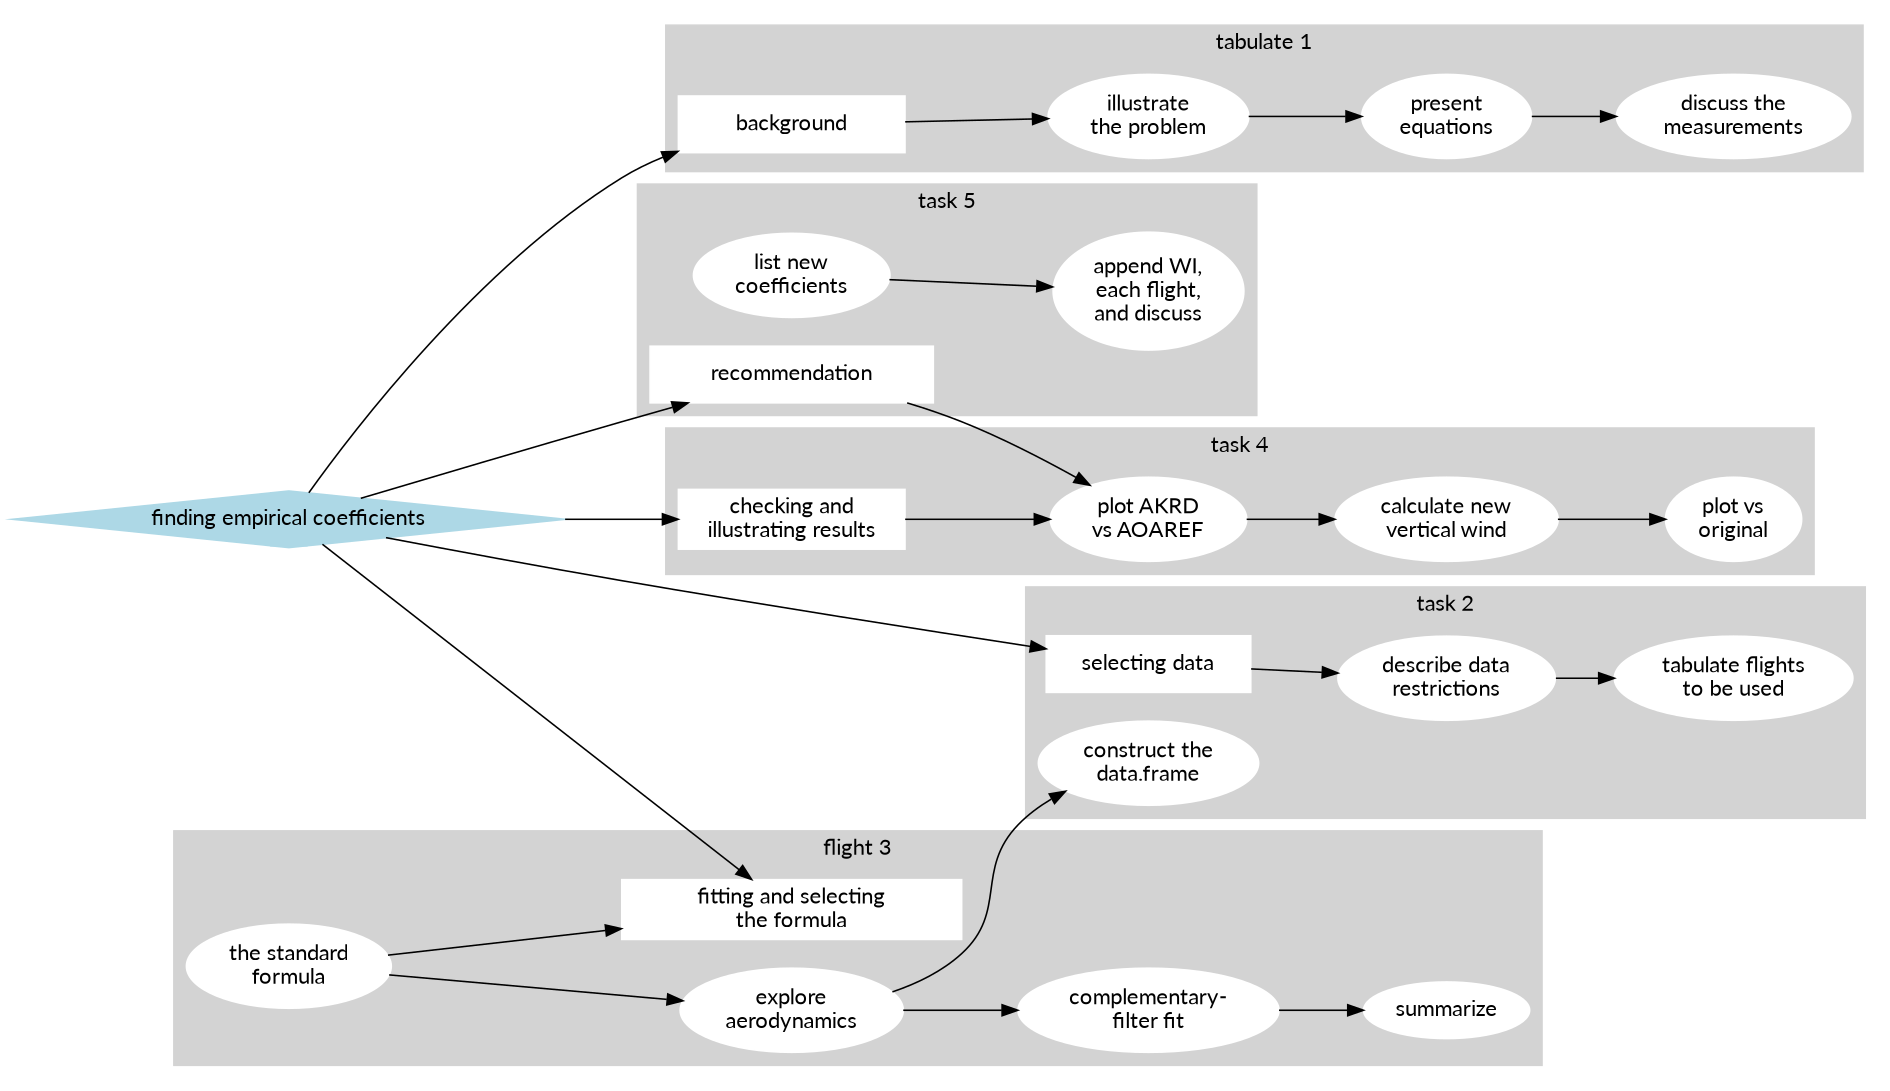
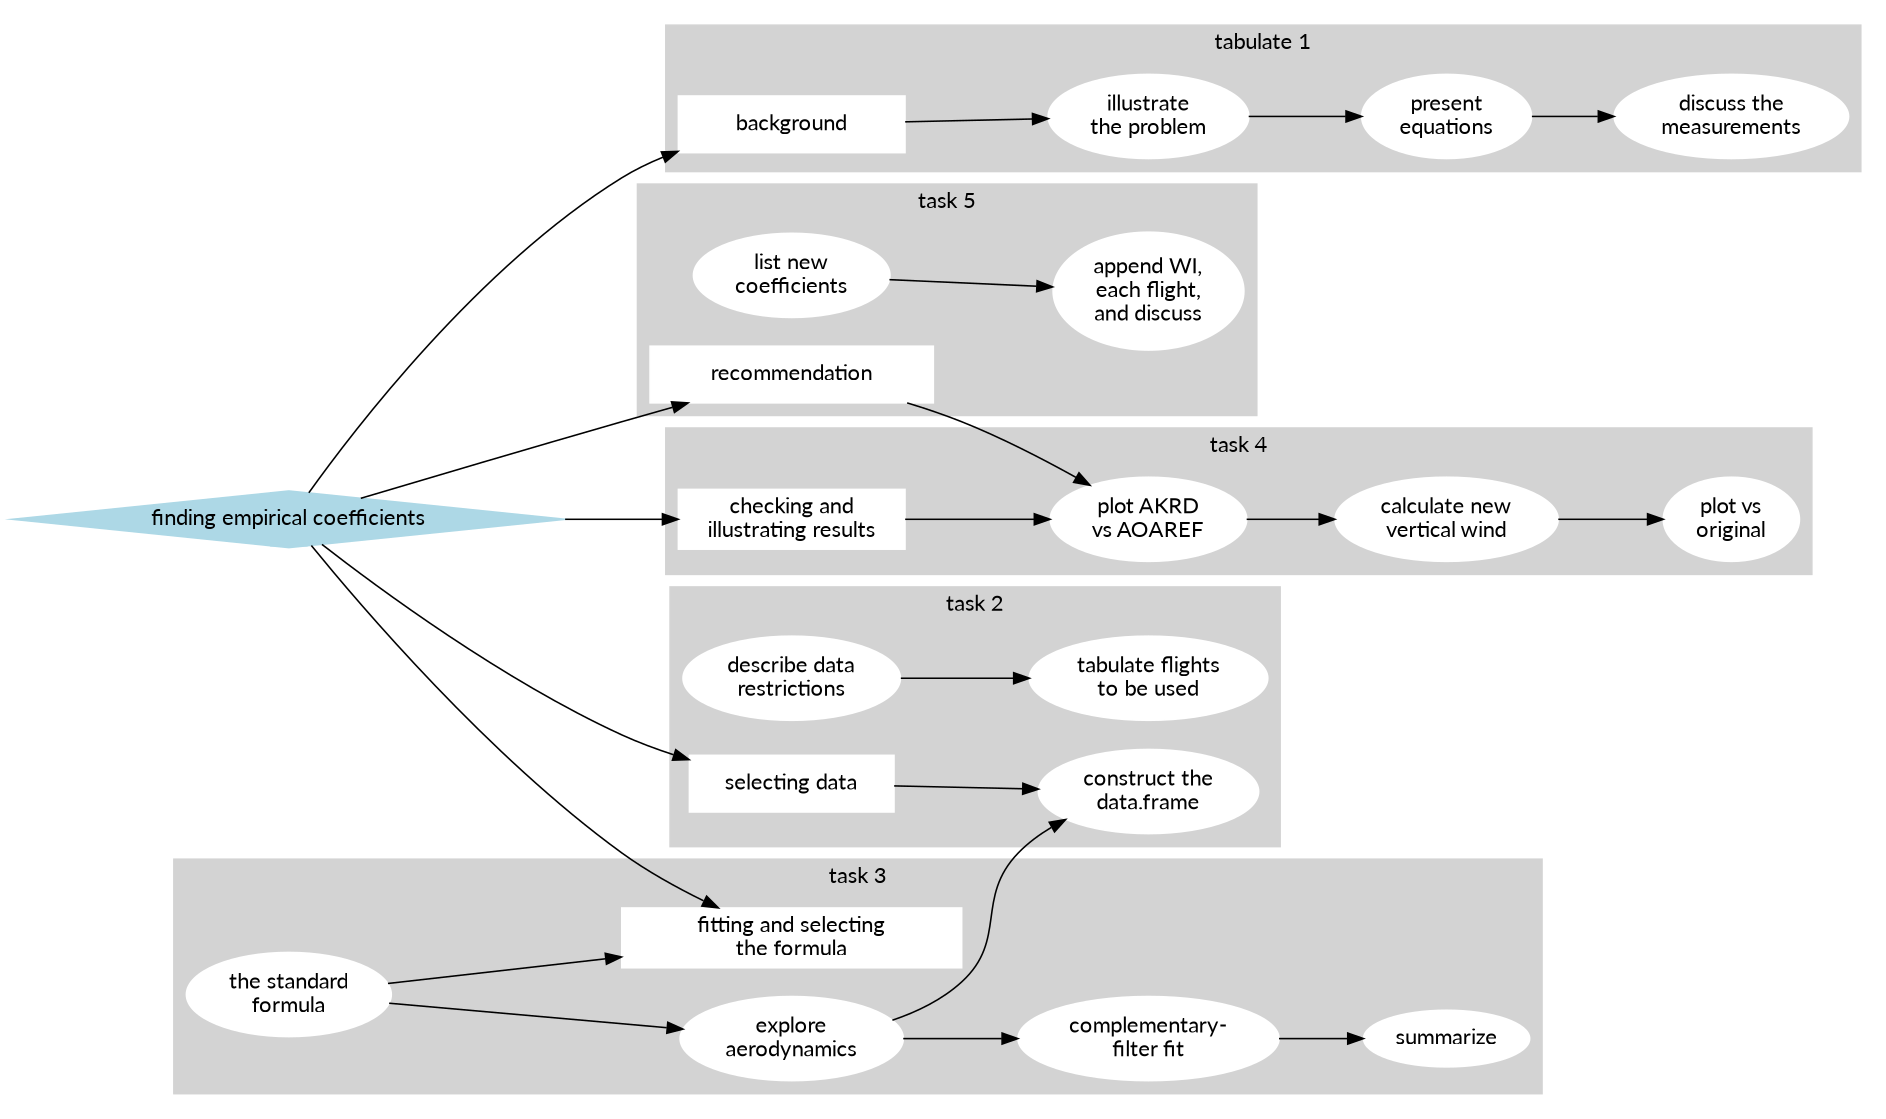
  digraph {
    fontname=Lato
    rankdir=LR
    node [color=white fontname=Lato style=filled]
    edge [fontname=Lato]
    recommendation [shape=box width=2.5]
    "list new\ncoefficients"
    "append WI,\neach flight,\nand discuss"
    "checking and\nillustrating results" [shape=box width=2.0]
    "plot AKRD\nvs AOAREF"
    "calculate new\nvertical wind"
    "plot vs\noriginal"
    "fitting and selecting\nthe formula" [shape=box width=3]
    "the standard\nformula"
    "explore\naerodynamics"
    "complementary-\nfilter fit"
    summarize
    "selecting data" [shape=box width=1.8]
    "describe data\nrestrictions"
    "tabulate flights\nto be used"
    "construct the\ndata.frame"
    background [shape=box width=2.0]
    "illustrate\nthe problem"
    "present\nequations"
    "discuss the\nmeasurements"
    "finding empirical coefficients" [color=lightblue shape=Mdiamond]
    subgraph cluster_1 {
      color=lightgrey
      label="task 5"
      style=filled
      recommendation
      "list new\ncoefficients"
      "append WI,\neach flight,\nand discuss"
    }
    subgraph cluster_2 {
      color=lightgrey
      label="task 4"
      style=filled
      "checking and\nillustrating results"
      "plot AKRD\nvs AOAREF"
      "calculate new\nvertical wind"
      "plot vs\noriginal"
    }
    subgraph cluster_3 {
      color=lightgrey
-     label="flight 3"
+     label="task 3"
      style=filled
      "fitting and selecting\nthe formula"
      "the standard\nformula"
      "explore\naerodynamics"
      "complementary-\nfilter fit"
      summarize
    }
    subgraph cluster_4 {
      color=lightgrey
      label="task 2"
      style=filled
      "selecting data"
      "describe data\nrestrictions"
      "tabulate flights\nto be used"
      "construct the\ndata.frame"
    }
    subgraph cluster_5 {
      color=lightgrey
      label="tabulate 1"
      style=filled
      background
      "illustrate\nthe problem"
      "present\nequations"
      "discuss the\nmeasurements"
    }
    recommendation -> "plot AKRD\nvs AOAREF"
    "list new\ncoefficients" -> "append WI,\neach flight,\nand discuss"
    "checking and\nillustrating results" -> "plot AKRD\nvs AOAREF"
    "plot AKRD\nvs AOAREF" -> "calculate new\nvertical wind"
    "calculate new\nvertical wind" -> "plot vs\noriginal"
    "the standard\nformula" -> "fitting and selecting\nthe formula"
    "the standard\nformula" -> "explore\naerodynamics"
    "explore\naerodynamics" -> "complementary-\nfilter fit"
    "explore\naerodynamics" -> "construct the\ndata.frame"
    "complementary-\nfilter fit" -> summarize
-   "selecting data" -> "describe data\nrestrictions"
+   "selecting data" -> "construct the\ndata.frame"
    "describe data\nrestrictions" -> "tabulate flights\nto be used"
    background -> "illustrate\nthe problem"
    "illustrate\nthe problem" -> "present\nequations"
    "present\nequations" -> "discuss the\nmeasurements"
    "finding empirical coefficients" -> recommendation
    "finding empirical coefficients" -> "checking and\nillustrating results"
    "finding empirical coefficients" -> "fitting and selecting\nthe formula"
    "finding empirical coefficients" -> "selecting data"
    "finding empirical coefficients" -> background
  }
